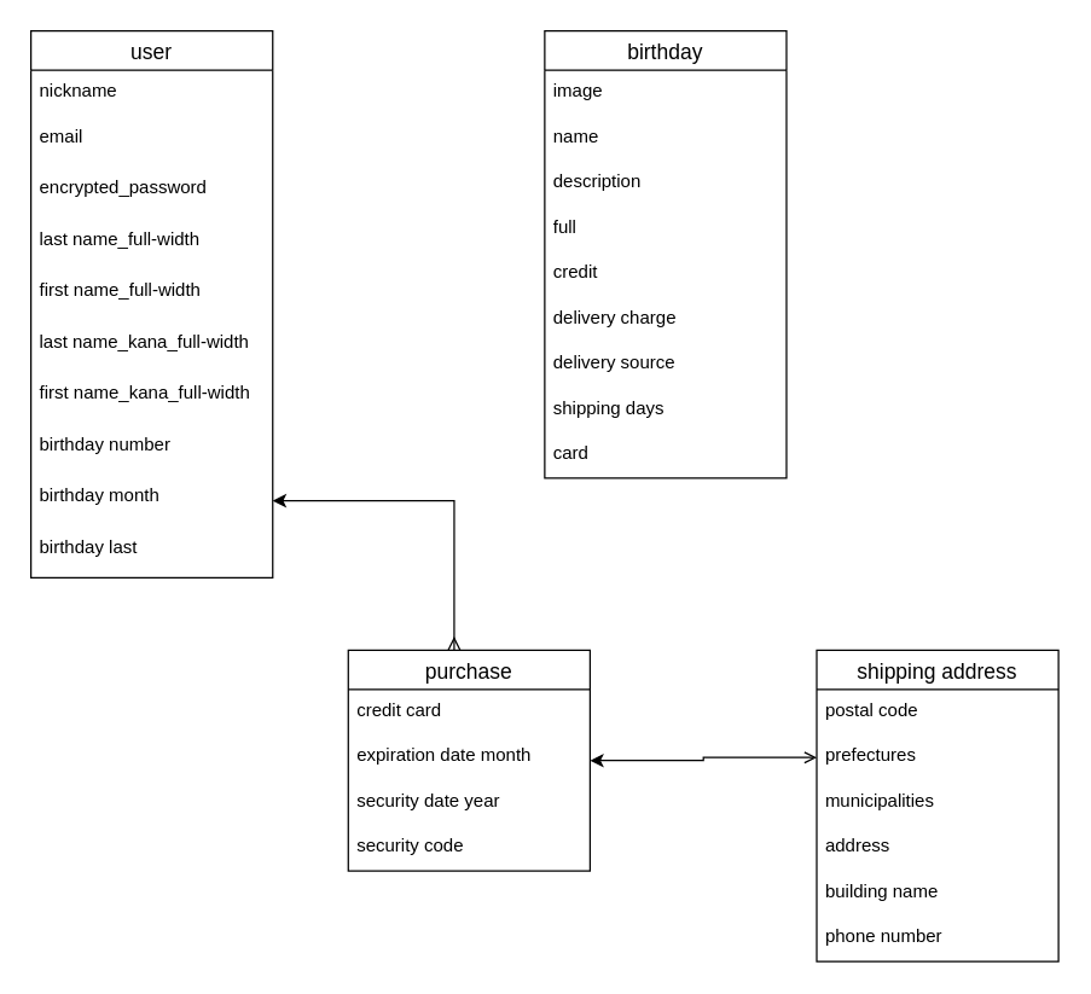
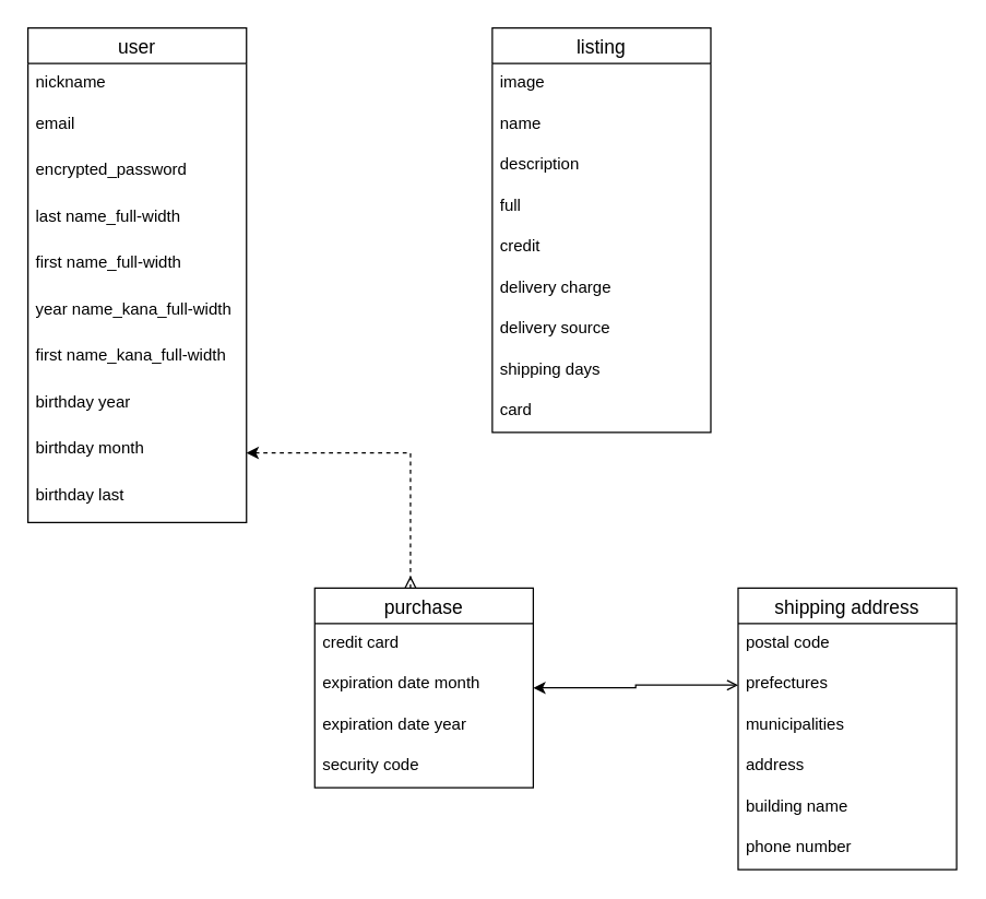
  <mxCell id="0" />
  <mxCell id="1" parent="0" />
  <mxCell id="2" value="user" style="swimlane;fontStyle=0;childLayout=stackLayout;horizontal=1;startSize=26;horizontalStack=0;resizeParent=1;resizeParentMax=0;resizeLast=0;collapsible=1;marginBottom=0;align=center;fontSize=14;" vertex="1" parent="1"><mxGeometry x="20" y="20" width="160" height="362" as="geometry" /></mxCell>
  <mxCell id="3" value="nickname" style="text;strokeColor=none;fillColor=none;spacingLeft=4;spacingRight=4;overflow=hidden;rotatable=0;points=[[0,0.5],[1,0.5]];portConstraint=eastwest;fontSize=12;" vertex="1" parent="2"><mxGeometry y="26" width="160" height="30" as="geometry" /></mxCell>
  <mxCell id="4" value="email" style="text;strokeColor=none;fillColor=none;spacingLeft=4;spacingRight=4;overflow=hidden;rotatable=0;points=[[0,0.5],[1,0.5]];portConstraint=eastwest;fontSize=12;" vertex="1" parent="2"><mxGeometry y="56" width="160" height="34" as="geometry" /></mxCell>
  <mxCell id="5" value="encrypted_password" style="text;strokeColor=none;fillColor=none;spacingLeft=4;spacingRight=4;overflow=hidden;rotatable=0;points=[[0,0.5],[1,0.5]];portConstraint=eastwest;fontSize=12;" vertex="1" parent="2"><mxGeometry y="90" width="160" height="34" as="geometry" /></mxCell>
  <mxCell id="6" value="last name_full-width" style="text;strokeColor=none;fillColor=none;spacingLeft=4;spacingRight=4;overflow=hidden;rotatable=0;points=[[0,0.5],[1,0.5]];portConstraint=eastwest;fontSize=12;" vertex="1" parent="2"><mxGeometry y="124" width="160" height="34" as="geometry" /></mxCell>
  <mxCell id="7" value="first name_full-width" style="text;strokeColor=none;fillColor=none;spacingLeft=4;spacingRight=4;overflow=hidden;rotatable=0;points=[[0,0.5],[1,0.5]];portConstraint=eastwest;fontSize=12;" vertex="1" parent="2"><mxGeometry y="158" width="160" height="34" as="geometry" /></mxCell>
- <mxCell id="8" value="last name_kana_full-width" style="text;strokeColor=none;fillColor=none;spacingLeft=4;spacingRight=4;overflow=hidden;rotatable=0;points=[[0,0.5],[1,0.5]];portConstraint=eastwest;fontSize=12;" vertex="1" parent="2"><mxGeometry y="192" width="160" height="34" as="geometry" /></mxCell>
+ <mxCell id="8" value="year name_kana_full-width" style="text;strokeColor=none;fillColor=none;spacingLeft=4;spacingRight=4;overflow=hidden;rotatable=0;points=[[0,0.5],[1,0.5]];portConstraint=eastwest;fontSize=12;" vertex="1" parent="2"><mxGeometry y="192" width="160" height="34" as="geometry" /></mxCell>
  <mxCell id="9" value="first name_kana_full-width" style="text;strokeColor=none;fillColor=none;spacingLeft=4;spacingRight=4;overflow=hidden;rotatable=0;points=[[0,0.5],[1,0.5]];portConstraint=eastwest;fontSize=12;" vertex="1" parent="2"><mxGeometry y="226" width="160" height="34" as="geometry" /></mxCell>
- <mxCell id="10" value="birthday number" style="text;strokeColor=none;fillColor=none;spacingLeft=4;spacingRight=4;overflow=hidden;rotatable=0;points=[[0,0.5],[1,0.5]];portConstraint=eastwest;fontSize=12;" vertex="1" parent="2"><mxGeometry y="260" width="160" height="34" as="geometry" /></mxCell>
+ <mxCell id="10" value="birthday year" style="text;strokeColor=none;fillColor=none;spacingLeft=4;spacingRight=4;overflow=hidden;rotatable=0;points=[[0,0.5],[1,0.5]];portConstraint=eastwest;fontSize=12;" vertex="1" parent="2"><mxGeometry y="260" width="160" height="34" as="geometry" /></mxCell>
  <mxCell id="11" value="birthday month" style="text;strokeColor=none;fillColor=none;spacingLeft=4;spacingRight=4;overflow=hidden;rotatable=0;points=[[0,0.5],[1,0.5]];portConstraint=eastwest;fontSize=12;" vertex="1" parent="2"><mxGeometry y="294" width="160" height="34" as="geometry" /></mxCell>
  <mxCell id="12" value="birthday last" style="text;strokeColor=none;fillColor=none;spacingLeft=4;spacingRight=4;overflow=hidden;rotatable=0;points=[[0,0.5],[1,0.5]];portConstraint=eastwest;fontSize=12;" vertex="1" parent="2"><mxGeometry y="328" width="160" height="34" as="geometry" /></mxCell>
- <mxCell id="13" value="birthday" style="swimlane;fontStyle=0;childLayout=stackLayout;horizontal=1;startSize=26;horizontalStack=0;resizeParent=1;resizeParentMax=0;resizeLast=0;collapsible=1;marginBottom=0;align=center;fontSize=14;" vertex="1" parent="1"><mxGeometry x="360" y="20" width="160" height="296" as="geometry" /></mxCell>
+ <mxCell id="13" value="listing" style="swimlane;fontStyle=0;childLayout=stackLayout;horizontal=1;startSize=26;horizontalStack=0;resizeParent=1;resizeParentMax=0;resizeLast=0;collapsible=1;marginBottom=0;align=center;fontSize=14;" vertex="1" parent="1"><mxGeometry x="360" y="20" width="160" height="296" as="geometry" /></mxCell>
  <mxCell id="14" value="image" style="text;strokeColor=none;fillColor=none;spacingLeft=4;spacingRight=4;overflow=hidden;rotatable=0;points=[[0,0.5],[1,0.5]];portConstraint=eastwest;fontSize=12;" vertex="1" parent="13"><mxGeometry y="26" width="160" height="30" as="geometry" /></mxCell>
  <mxCell id="15" value="name" style="text;strokeColor=none;fillColor=none;spacingLeft=4;spacingRight=4;overflow=hidden;rotatable=0;points=[[0,0.5],[1,0.5]];portConstraint=eastwest;fontSize=12;" vertex="1" parent="13"><mxGeometry y="56" width="160" height="30" as="geometry" /></mxCell>
  <mxCell id="16" value="description" style="text;strokeColor=none;fillColor=none;spacingLeft=4;spacingRight=4;overflow=hidden;rotatable=0;points=[[0,0.5],[1,0.5]];portConstraint=eastwest;fontSize=12;" vertex="1" parent="13"><mxGeometry y="86" width="160" height="30" as="geometry" /></mxCell>
  <mxCell id="17" value="full" style="text;strokeColor=none;fillColor=none;spacingLeft=4;spacingRight=4;overflow=hidden;rotatable=0;points=[[0,0.5],[1,0.5]];portConstraint=eastwest;fontSize=12;" vertex="1" parent="13"><mxGeometry y="116" width="160" height="30" as="geometry" /></mxCell>
  <mxCell id="18" value="credit" style="text;strokeColor=none;fillColor=none;spacingLeft=4;spacingRight=4;overflow=hidden;rotatable=0;points=[[0,0.5],[1,0.5]];portConstraint=eastwest;fontSize=12;" vertex="1" parent="13"><mxGeometry y="146" width="160" height="30" as="geometry" /></mxCell>
  <mxCell id="19" value="delivery charge" style="text;strokeColor=none;fillColor=none;spacingLeft=4;spacingRight=4;overflow=hidden;rotatable=0;points=[[0,0.5],[1,0.5]];portConstraint=eastwest;fontSize=12;" vertex="1" parent="13"><mxGeometry y="176" width="160" height="30" as="geometry" /></mxCell>
  <mxCell id="20" value="delivery source" style="text;strokeColor=none;fillColor=none;spacingLeft=4;spacingRight=4;overflow=hidden;rotatable=0;points=[[0,0.5],[1,0.5]];portConstraint=eastwest;fontSize=12;" vertex="1" parent="13"><mxGeometry y="206" width="160" height="30" as="geometry" /></mxCell>
  <mxCell id="21" value="shipping days" style="text;strokeColor=none;fillColor=none;spacingLeft=4;spacingRight=4;overflow=hidden;rotatable=0;points=[[0,0.5],[1,0.5]];portConstraint=eastwest;fontSize=12;" vertex="1" parent="13"><mxGeometry y="236" width="160" height="30" as="geometry" /></mxCell>
  <mxCell id="22" value="card" style="text;strokeColor=none;fillColor=none;spacingLeft=4;spacingRight=4;overflow=hidden;rotatable=0;points=[[0,0.5],[1,0.5]];portConstraint=eastwest;fontSize=12;" vertex="1" parent="13"><mxGeometry y="266" width="160" height="30" as="geometry" /></mxCell>
  <mxCell id="23" style="edgeStyle=orthogonalEdgeStyle;rounded=0;orthogonalLoop=1;jettySize=auto;html=1;entryX=0;entryY=0.5;entryDx=0;entryDy=0;startArrow=classic;startFill=1;endArrow=open;endFill=1;" edge="1" parent="1" source="24" target="32"><mxGeometry relative="1" as="geometry" /></mxCell>
  <mxCell id="24" value="purchase" style="swimlane;fontStyle=0;childLayout=stackLayout;horizontal=1;startSize=26;horizontalStack=0;resizeParent=1;resizeParentMax=0;resizeLast=0;collapsible=1;marginBottom=0;align=center;fontSize=14;" vertex="1" parent="1"><mxGeometry x="230" y="430" width="160" height="146" as="geometry" /></mxCell>
  <mxCell id="25" value="credit card" style="text;strokeColor=none;fillColor=none;spacingLeft=4;spacingRight=4;overflow=hidden;rotatable=0;points=[[0,0.5],[1,0.5]];portConstraint=eastwest;fontSize=12;" vertex="1" parent="24"><mxGeometry y="26" width="160" height="30" as="geometry" /></mxCell>
  <mxCell id="26" value="expiration date month" style="text;strokeColor=none;fillColor=none;spacingLeft=4;spacingRight=4;overflow=hidden;rotatable=0;points=[[0,0.5],[1,0.5]];portConstraint=eastwest;fontSize=12;" vertex="1" parent="24"><mxGeometry y="56" width="160" height="30" as="geometry" /></mxCell>
- <mxCell id="27" value="security date year" style="text;strokeColor=none;fillColor=none;spacingLeft=4;spacingRight=4;overflow=hidden;rotatable=0;points=[[0,0.5],[1,0.5]];portConstraint=eastwest;fontSize=12;" vertex="1" parent="24"><mxGeometry y="86" width="160" height="30" as="geometry" /></mxCell>
+ <mxCell id="27" value="expiration date year" style="text;strokeColor=none;fillColor=none;spacingLeft=4;spacingRight=4;overflow=hidden;rotatable=0;points=[[0,0.5],[1,0.5]];portConstraint=eastwest;fontSize=12;" vertex="1" parent="24"><mxGeometry y="86" width="160" height="30" as="geometry" /></mxCell>
  <mxCell id="28" value="security code" style="text;strokeColor=none;fillColor=none;spacingLeft=4;spacingRight=4;overflow=hidden;rotatable=0;points=[[0,0.5],[1,0.5]];portConstraint=eastwest;fontSize=12;" vertex="1" parent="24"><mxGeometry y="116" width="160" height="30" as="geometry" /></mxCell>
- <mxCell id="29" style="edgeStyle=orthogonalEdgeStyle;rounded=0;orthogonalLoop=1;jettySize=auto;html=1;startArrow=classic;startFill=1;endArrow=ERmany;endFill=0;entryX=0.438;entryY=0;entryDx=0;entryDy=0;entryPerimeter=0;" edge="1" parent="1" source="11" target="24"><mxGeometry relative="1" as="geometry"><mxPoint x="290" y="430" as="targetPoint" /></mxGeometry></mxCell>
+ <mxCell id="29" style="edgeStyle=orthogonalEdgeStyle;rounded=0;orthogonalLoop=1;jettySize=auto;html=1;startArrow=classic;startFill=1;endArrow=ERmany;endFill=0;entryX=0.438;entryY=0;entryDx=0;entryDy=0;entryPerimeter=0;dashed=1;" edge="1" parent="1" source="11" target="24"><mxGeometry relative="1" as="geometry"><mxPoint x="290" y="430" as="targetPoint" /></mxGeometry></mxCell>
  <mxCell id="30" value="shipping address" style="swimlane;fontStyle=0;childLayout=stackLayout;horizontal=1;startSize=26;horizontalStack=0;resizeParent=1;resizeParentMax=0;resizeLast=0;collapsible=1;marginBottom=0;align=center;fontSize=14;" vertex="1" parent="1"><mxGeometry x="540" y="430" width="160" height="206" as="geometry" /></mxCell>
  <mxCell id="31" value="postal code" style="text;strokeColor=none;fillColor=none;spacingLeft=4;spacingRight=4;overflow=hidden;rotatable=0;points=[[0,0.5],[1,0.5]];portConstraint=eastwest;fontSize=12;" vertex="1" parent="30"><mxGeometry y="26" width="160" height="30" as="geometry" /></mxCell>
  <mxCell id="32" value="prefectures" style="text;strokeColor=none;fillColor=none;spacingLeft=4;spacingRight=4;overflow=hidden;rotatable=0;points=[[0,0.5],[1,0.5]];portConstraint=eastwest;fontSize=12;" vertex="1" parent="30"><mxGeometry y="56" width="160" height="30" as="geometry" /></mxCell>
  <mxCell id="33" value="municipalities" style="text;strokeColor=none;fillColor=none;spacingLeft=4;spacingRight=4;overflow=hidden;rotatable=0;points=[[0,0.5],[1,0.5]];portConstraint=eastwest;fontSize=12;" vertex="1" parent="30"><mxGeometry y="86" width="160" height="30" as="geometry" /></mxCell>
  <mxCell id="34" value="address" style="text;strokeColor=none;fillColor=none;spacingLeft=4;spacingRight=4;overflow=hidden;rotatable=0;points=[[0,0.5],[1,0.5]];portConstraint=eastwest;fontSize=12;" vertex="1" parent="30"><mxGeometry y="116" width="160" height="30" as="geometry" /></mxCell>
  <mxCell id="35" value="building name" style="text;strokeColor=none;fillColor=none;spacingLeft=4;spacingRight=4;overflow=hidden;rotatable=0;points=[[0,0.5],[1,0.5]];portConstraint=eastwest;fontSize=12;" vertex="1" parent="30"><mxGeometry y="146" width="160" height="30" as="geometry" /></mxCell>
  <mxCell id="36" value="phone number" style="text;strokeColor=none;fillColor=none;spacingLeft=4;spacingRight=4;overflow=hidden;rotatable=0;points=[[0,0.5],[1,0.5]];portConstraint=eastwest;fontSize=12;" vertex="1" parent="30"><mxGeometry y="176" width="160" height="30" as="geometry" /></mxCell>
